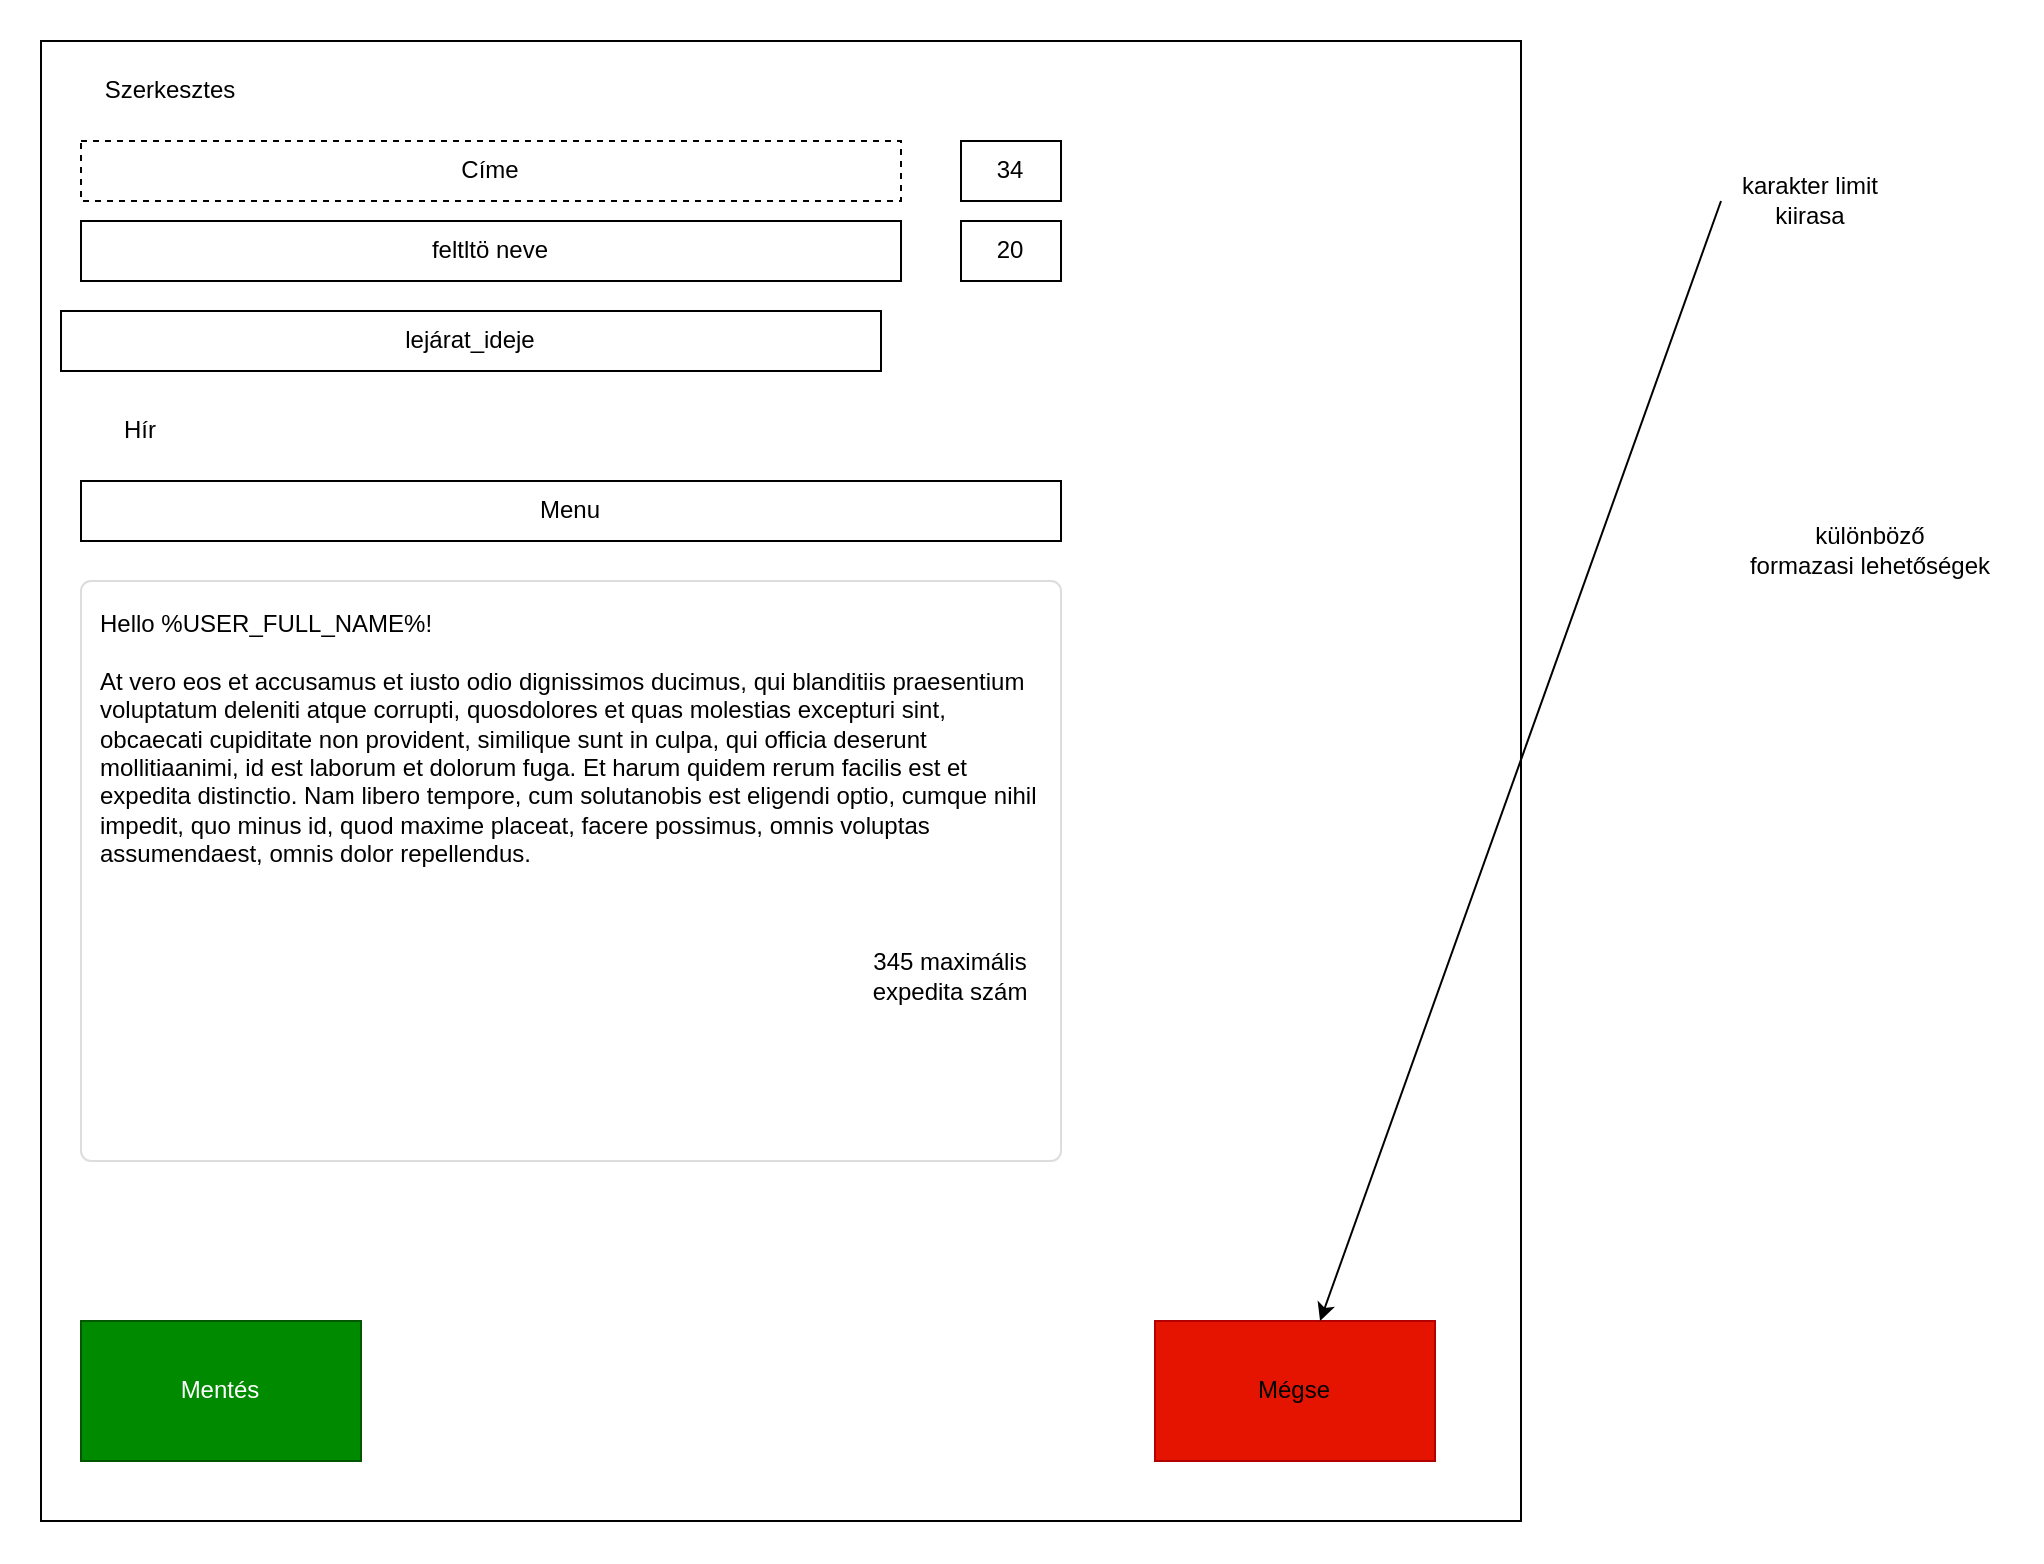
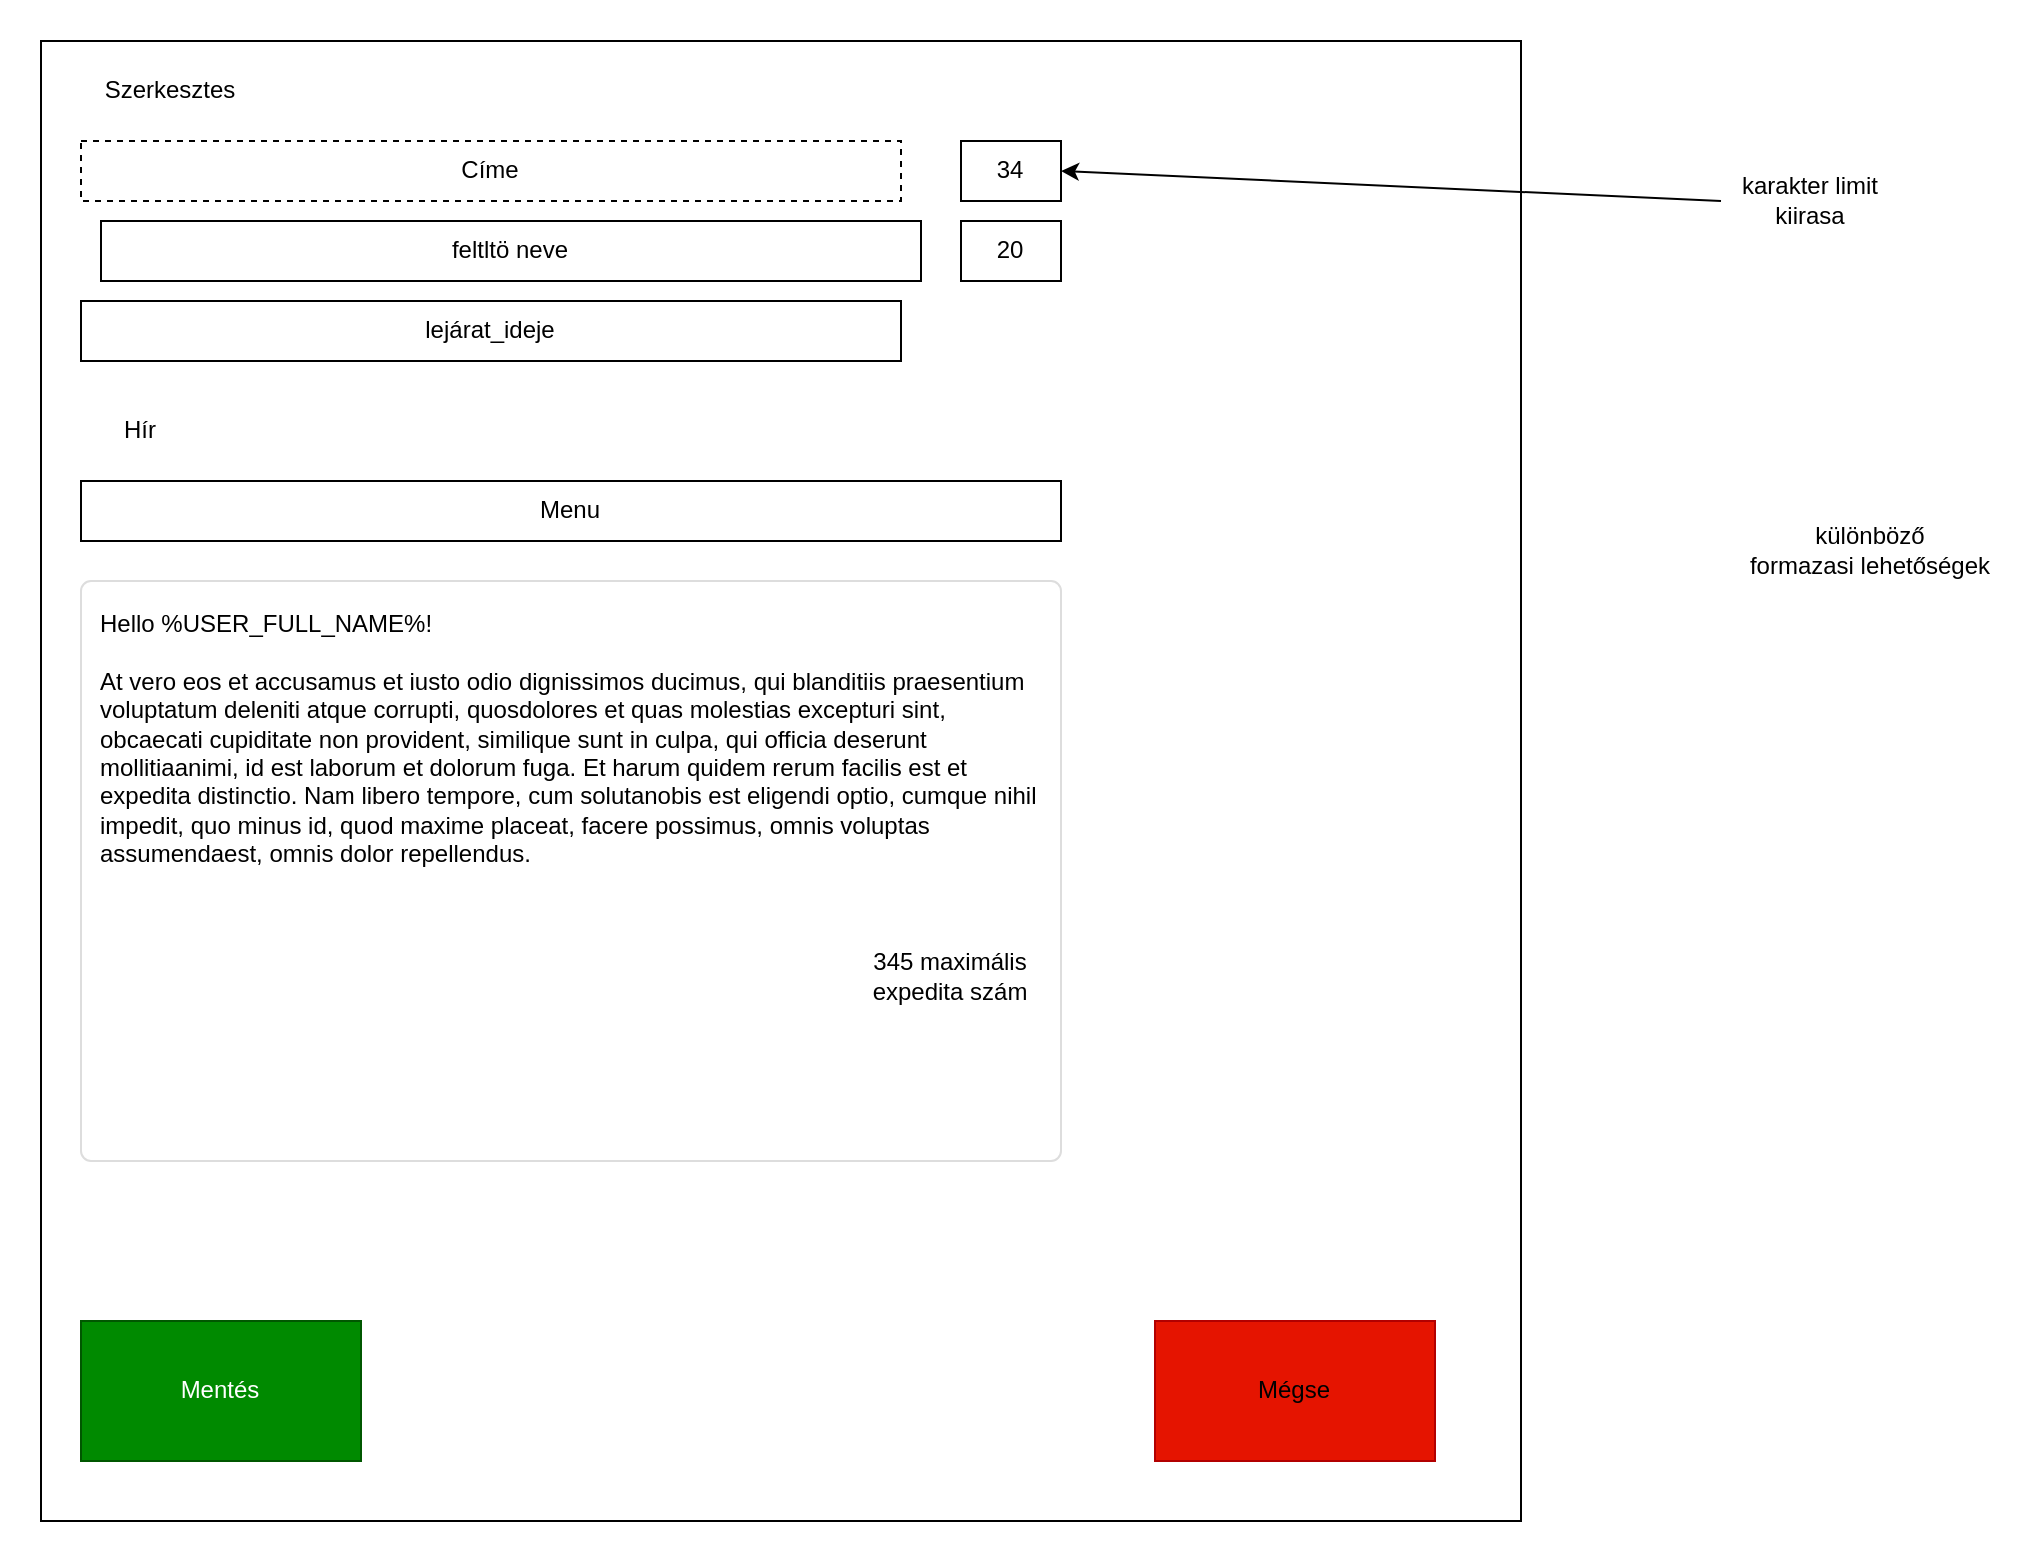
  <mxCell id="0" />
  <mxCell id="1" parent="0" />
  <mxCell id="2" value="" style="whiteSpace=wrap;html=1;aspect=fixed;" parent="1" vertex="1"><mxGeometry x="20" y="20" width="740" height="740" as="geometry" /></mxCell>
  <mxCell id="3" value="Hello %USER_FULL_NAME%!&#10;&#10;At vero eos et accusamus et iusto odio dignissimos ducimus, qui blanditiis praesentium voluptatum deleniti atque corrupti, quosdolores et quas molestias excepturi sint, obcaecati cupiditate non provident, similique sunt in culpa, qui officia deserunt mollitiaanimi, id est laborum et dolorum fuga. Et harum quidem rerum facilis est et expedita distinctio. Nam libero tempore, cum solutanobis est eligendi optio, cumque nihil impedit, quo minus id, quod maxime placeat, facere possimus, omnis voluptas assumendaest, omnis dolor repellendus." style="html=1;shadow=0;dashed=0;shape=mxgraph.bootstrap.rrect;rSize=5;fontSize=12;strokeColor=#dddddd;align=left;spacing=10;verticalAlign=top;whiteSpace=wrap;rounded=0;" parent="1" vertex="1"><mxGeometry x="40" y="290" width="490" height="290" as="geometry" /></mxCell>
  <mxCell id="4" value="Hír" style="text;html=1;strokeColor=none;fillColor=none;align=center;verticalAlign=middle;whiteSpace=wrap;rounded=0;" parent="1" vertex="1"><mxGeometry x="40" y="200" width="60" height="30" as="geometry" /></mxCell>
  <mxCell id="5" value="Címe" style="rounded=0;whiteSpace=wrap;html=1;dashed=1;" parent="1" vertex="1"><mxGeometry x="40" y="70" width="410" height="30" as="geometry" /></mxCell>
  <mxCell id="6" value="Szerkesztes" style="text;html=1;strokeColor=none;fillColor=none;align=center;verticalAlign=middle;whiteSpace=wrap;rounded=0;" parent="1" vertex="1"><mxGeometry x="40" y="30" width="90" height="30" as="geometry" /></mxCell>
- <mxCell id="7" value="feltltö neve" style="rounded=0;whiteSpace=wrap;html=1;" parent="1" vertex="1"><mxGeometry x="40" y="110" width="410" height="30" as="geometry" /></mxCell>
- <mxCell id="8" value="lejárat_ideje" style="rounded=0;whiteSpace=wrap;html=1;" parent="1" vertex="1"><mxGeometry x="30" y="155" width="410" height="30" as="geometry" /></mxCell>
+ <mxCell id="7" value="feltltö neve" style="rounded=0;whiteSpace=wrap;html=1;" parent="1" vertex="1"><mxGeometry x="50" y="110" width="410" height="30" as="geometry" /></mxCell>
+ <mxCell id="8" value="lejárat_ideje" style="rounded=0;whiteSpace=wrap;html=1;" parent="1" vertex="1"><mxGeometry x="40" y="150" width="410" height="30" as="geometry" /></mxCell>
  <mxCell id="9" value="34" style="rounded=0;whiteSpace=wrap;html=1;" parent="1" vertex="1"><mxGeometry x="480" y="70" width="50" height="30" as="geometry" /></mxCell>
  <mxCell id="10" value="20" style="rounded=0;whiteSpace=wrap;html=1;" parent="1" vertex="1"><mxGeometry x="480" y="110" width="50" height="30" as="geometry" /></mxCell>
  <mxCell id="11" value="345 maximális expedita szám" style="text;html=1;strokeColor=none;fillColor=none;align=center;verticalAlign=middle;whiteSpace=wrap;rounded=0;" parent="1" vertex="1"><mxGeometry x="430" y="460" width="90" height="55" as="geometry" /></mxCell>
  <mxCell id="12" value="Mentés" style="rounded=0;whiteSpace=wrap;html=1;fillColor=#008a00;strokeColor=#005700;fontColor=#ffffff;" parent="1" vertex="1"><mxGeometry x="40" y="660" width="140" height="70" as="geometry" /></mxCell>
  <mxCell id="13" value="Mégse" style="rounded=0;whiteSpace=wrap;html=1;fillColor=#e51400;strokeColor=#B20000;fontColor=#000000;" parent="1" vertex="1"><mxGeometry x="577" y="660" width="140" height="70" as="geometry" /></mxCell>
- <mxCell id="14" value="" style="endArrow=classic;html=1;rounded=0;exitX=0;exitY=0.5;exitDx=0;exitDy=0;" parent="1" source="15" target="13" edge="1"><mxGeometry width="50" height="50" relative="1" as="geometry"><mxPoint x="860" y="100" as="sourcePoint" /><mxPoint x="510" y="-30" as="targetPoint" /></mxGeometry></mxCell>
+ <mxCell id="14" value="" style="endArrow=classic;html=1;rounded=0;entryX=1;entryY=0.5;entryDx=0;entryDy=0;exitX=0;exitY=0.5;exitDx=0;exitDy=0;" parent="1" source="15" target="9" edge="1"><mxGeometry width="50" height="50" relative="1" as="geometry"><mxPoint x="860" y="100" as="sourcePoint" /><mxPoint x="510" y="-30" as="targetPoint" /></mxGeometry></mxCell>
  <mxCell id="15" value="karakter limit kiirasa" style="text;html=1;strokeColor=none;fillColor=none;align=center;verticalAlign=middle;whiteSpace=wrap;rounded=0;" parent="1" vertex="1"><mxGeometry x="860" y="80" width="90" height="40" as="geometry" /></mxCell>
  <mxCell id="16" value="Menu" style="rounded=0;whiteSpace=wrap;html=1;" vertex="1" parent="1"><mxGeometry x="40" y="240" width="490" height="30" as="geometry" /></mxCell>
  <mxCell id="17" value="&lt;div&gt;különböző&lt;/div&gt;&lt;div&gt;formazasi lehetőségek&lt;br&gt;&lt;/div&gt;" style="text;html=1;strokeColor=none;fillColor=none;align=center;verticalAlign=middle;whiteSpace=wrap;rounded=0;" vertex="1" parent="1"><mxGeometry x="870" y="250" width="130" height="50" as="geometry" /></mxCell>
